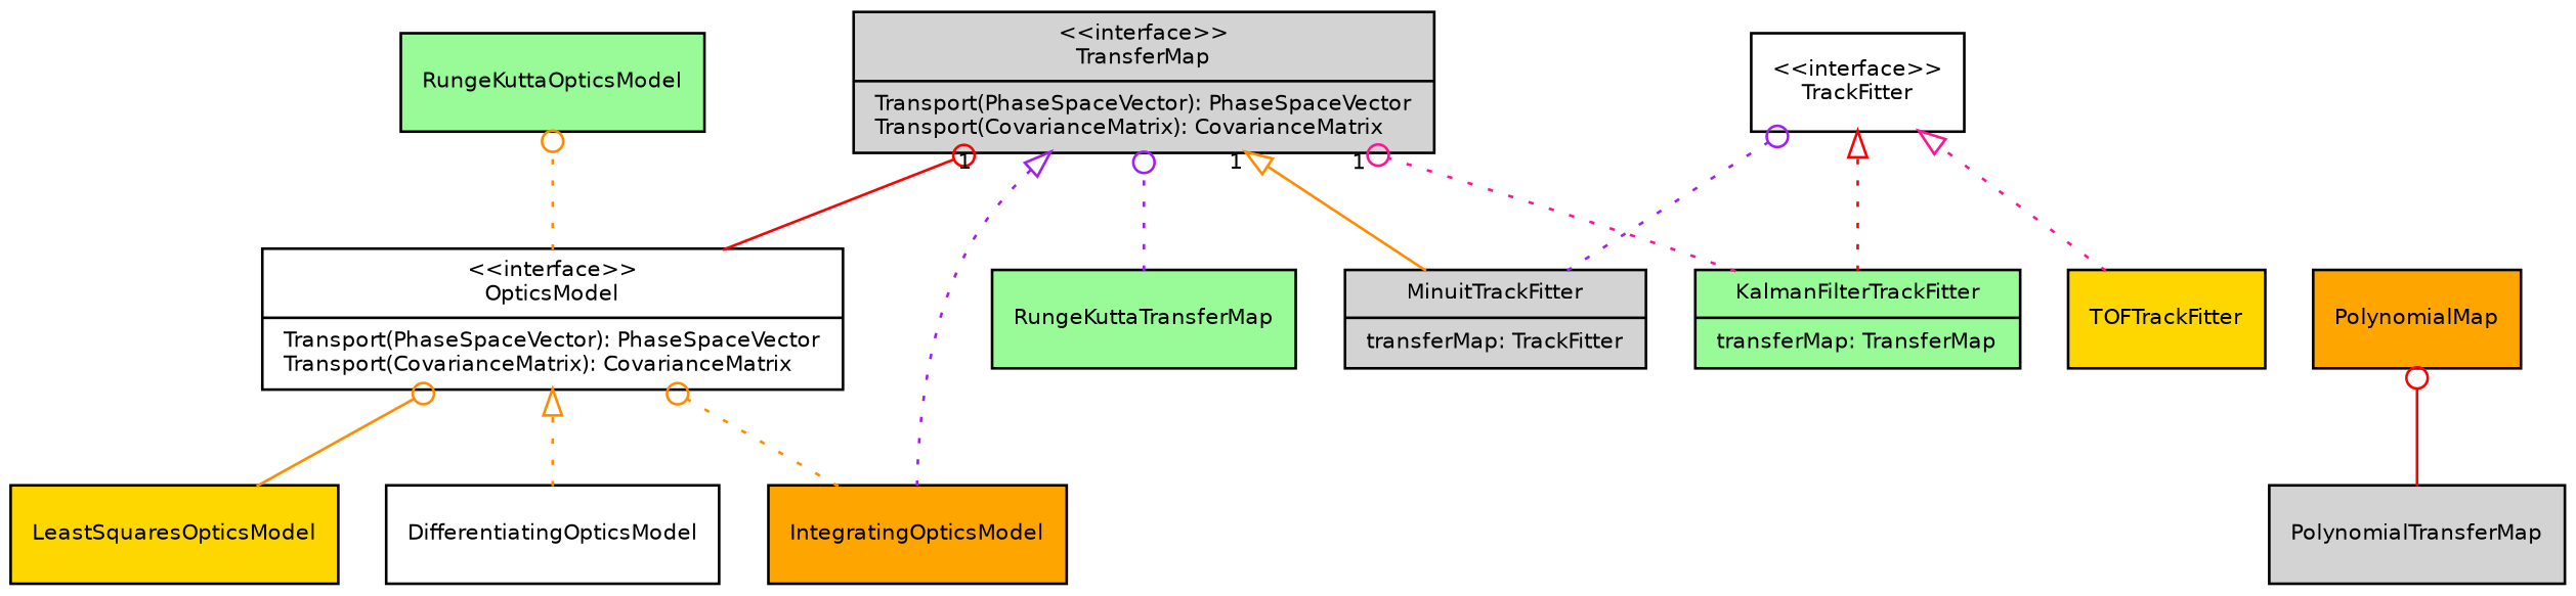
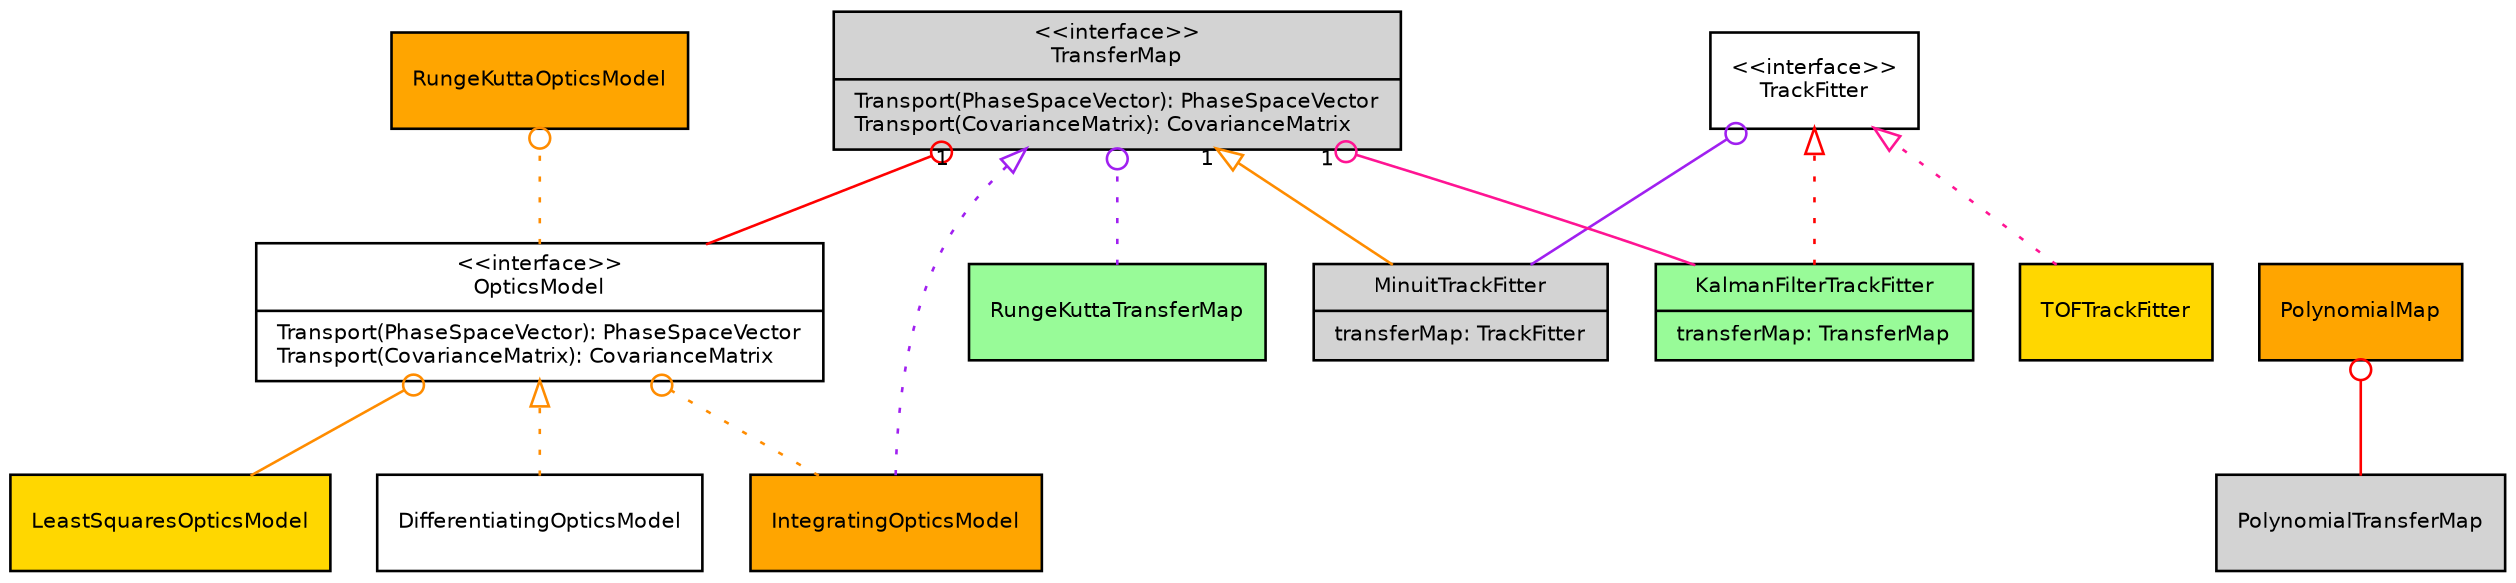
  digraph {
    fontname="Bitstream Vera Sans"
    fontsize=10
    rankdir=BT
    node [fillcolor=white fontname="Bitstream Vera Sans" fontsize=8 shape=record style=filled]
    edge [arrowhead=odot color=darkorange fontname="Bitstream Vera Sans" fontsize=8 style=dotted]
    OpticsModel [label="{\<\<interface\>\>\n\N|Transport(PhaseSpaceVector): PhaseSpaceVector\lTransport(CovarianceMatrix): CovarianceMatrix\l}"]
    TransferMap [fillcolor=lightgrey label="{\<\<interface\>\>\n\N|Transport(PhaseSpaceVector): PhaseSpaceVector\lTransport(CovarianceMatrix): CovarianceMatrix\l}"]
-   RungeKuttaOpticsModel [fillcolor=palegreen]
+   RungeKuttaOpticsModel [fillcolor=orange]
    TrackFitter [label="{\<\<interface\>\>\n\N}"]
    IntegratingOpticsModel [fillcolor=orange]
    DifferentiatingOpticsModel
    LeastSquaresOpticsModel [fillcolor=gold]
    PolynomialTransferMap [fillcolor=lightgrey]
    PolynomialMap [fillcolor=orange]
    RungeKuttaTransferMap [fillcolor=palegreen]
    MinuitTrackFitter [fillcolor=lightgrey label="{\N|transferMap: TrackFitter}"]
    TOFTrackFitter [fillcolor=gold]
    KalmanFilterTrackFitter [fillcolor=palegreen label="{\N|transferMap: TransferMap}"]
    OpticsModel -> TransferMap [color=red headlabel=1 style=solid]
    OpticsModel -> RungeKuttaOpticsModel
    IntegratingOpticsModel -> OpticsModel
    IntegratingOpticsModel -> TransferMap [arrowhead=onormal color=purple]
    DifferentiatingOpticsModel -> OpticsModel [arrowhead=onormal]
    LeastSquaresOpticsModel -> OpticsModel [style=solid]
    PolynomialTransferMap -> PolynomialMap [color=red style=solid]
    RungeKuttaTransferMap -> TransferMap [color=purple]
    MinuitTrackFitter -> TransferMap [arrowhead=onormal headlabel=1 style=solid]
-   MinuitTrackFitter -> TrackFitter [color=purple]
+   MinuitTrackFitter -> TrackFitter [color=purple style=solid]
    TOFTrackFitter -> TrackFitter [arrowhead=onormal color=deeppink]
-   KalmanFilterTrackFitter -> TransferMap [color=deeppink headlabel=1]
+   KalmanFilterTrackFitter -> TransferMap [color=deeppink headlabel=1 style=solid]
    KalmanFilterTrackFitter -> TrackFitter [arrowhead=onormal color=red]
  }
